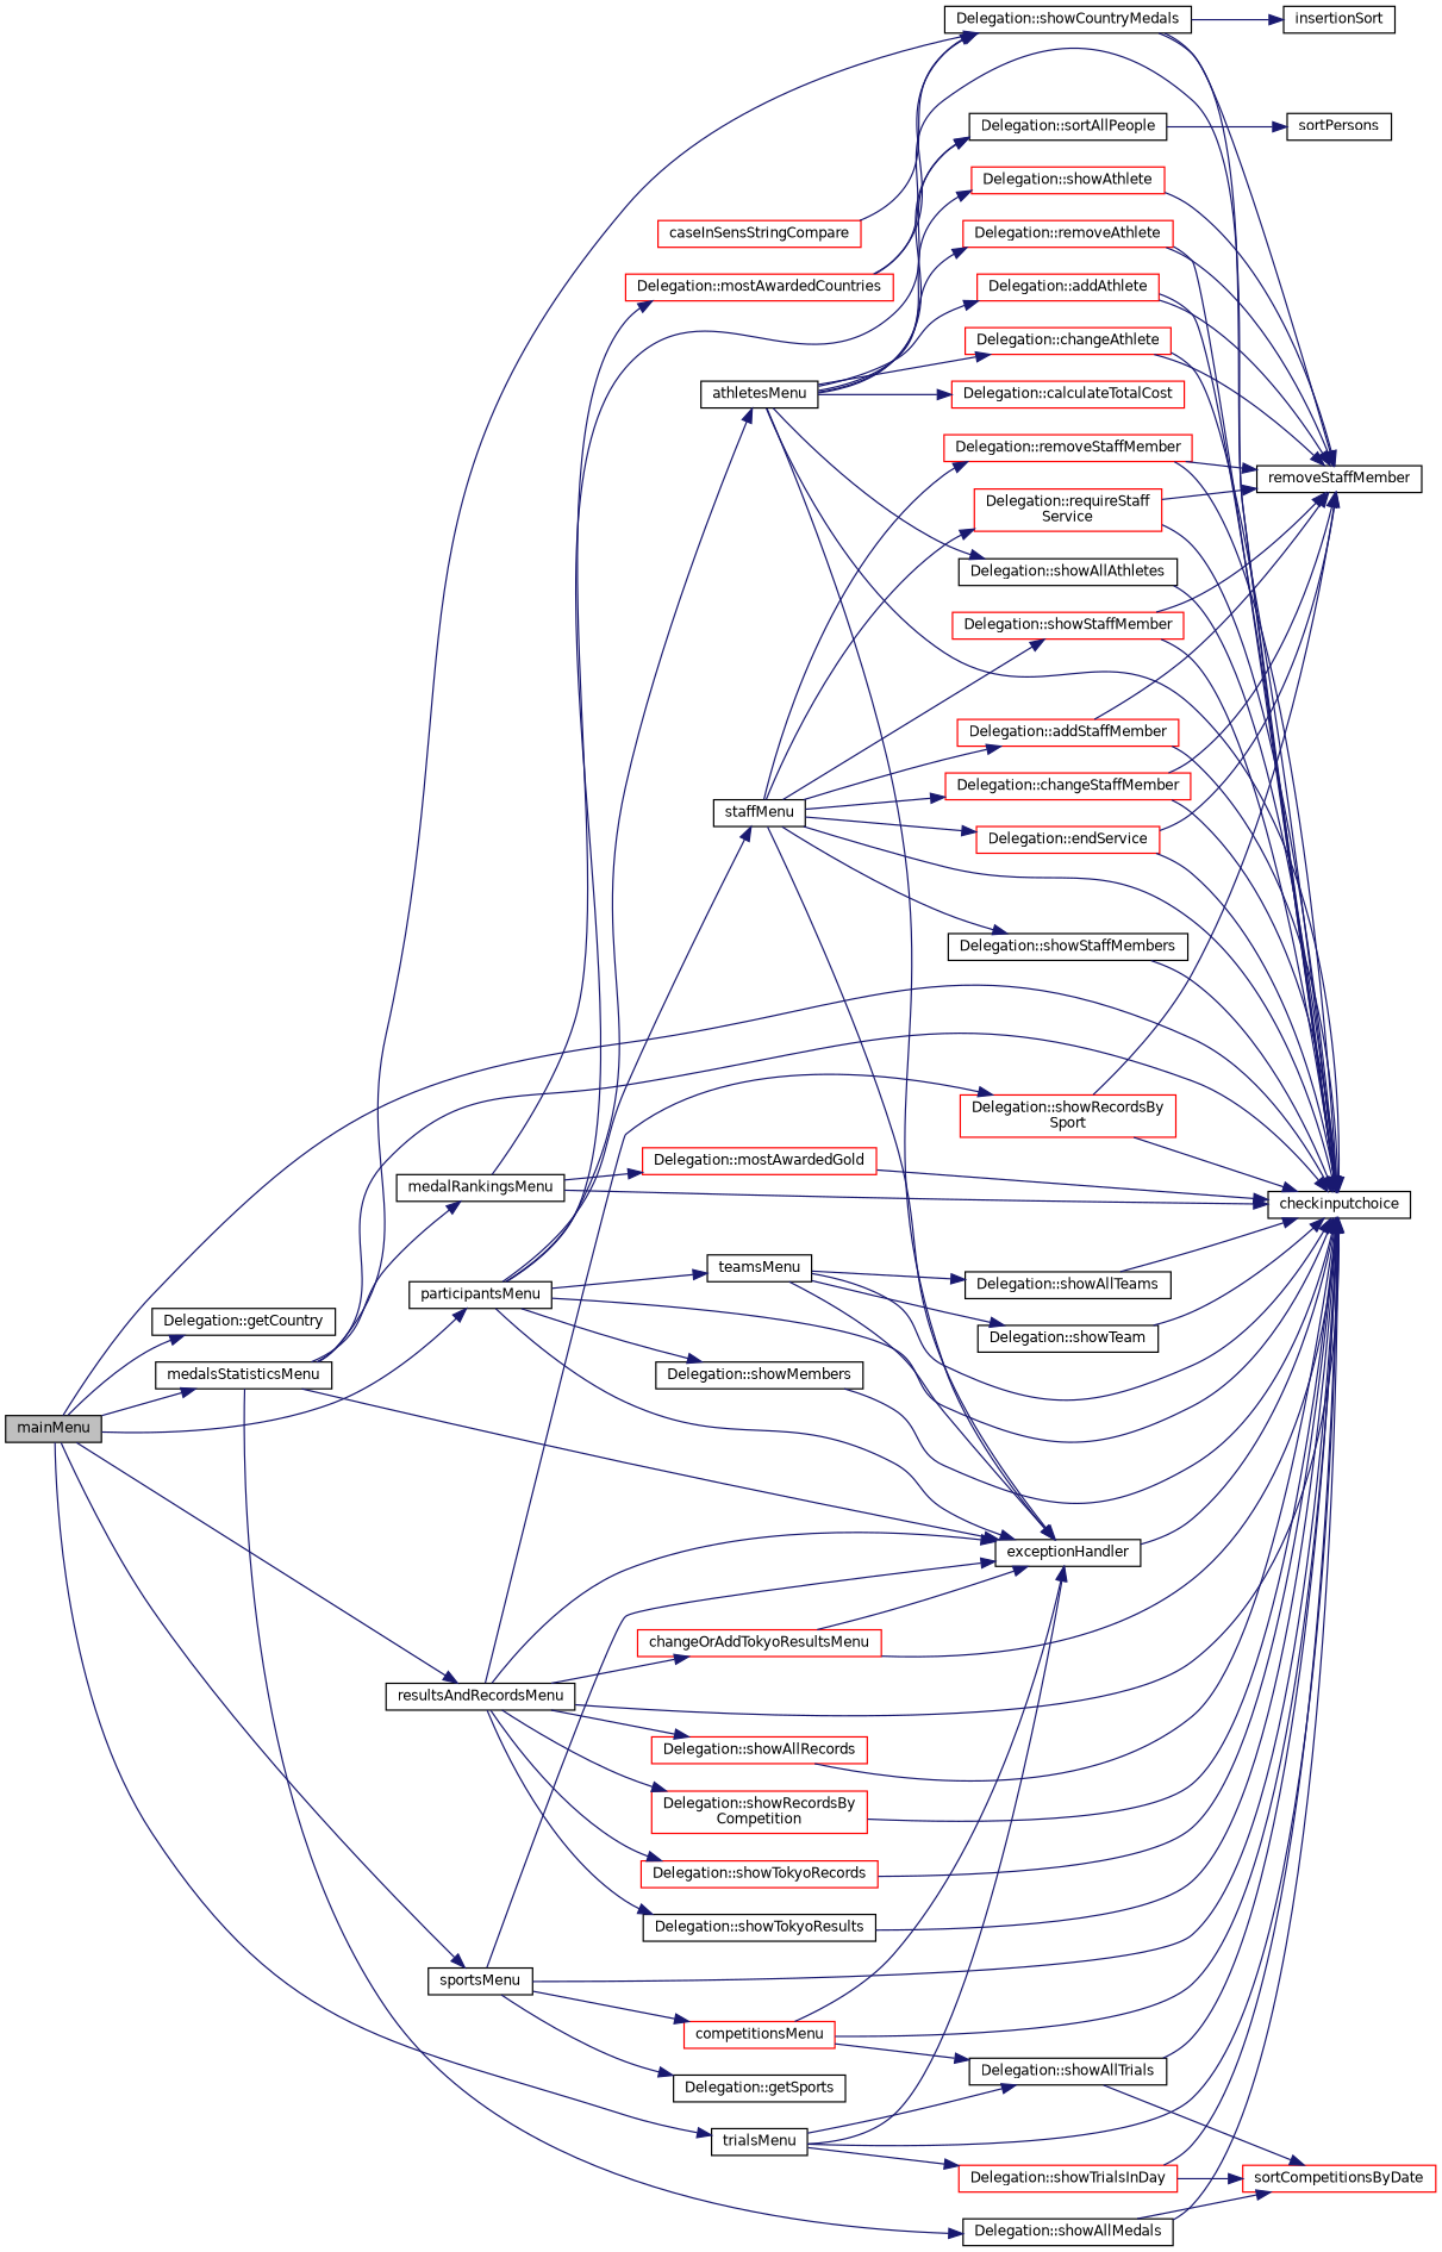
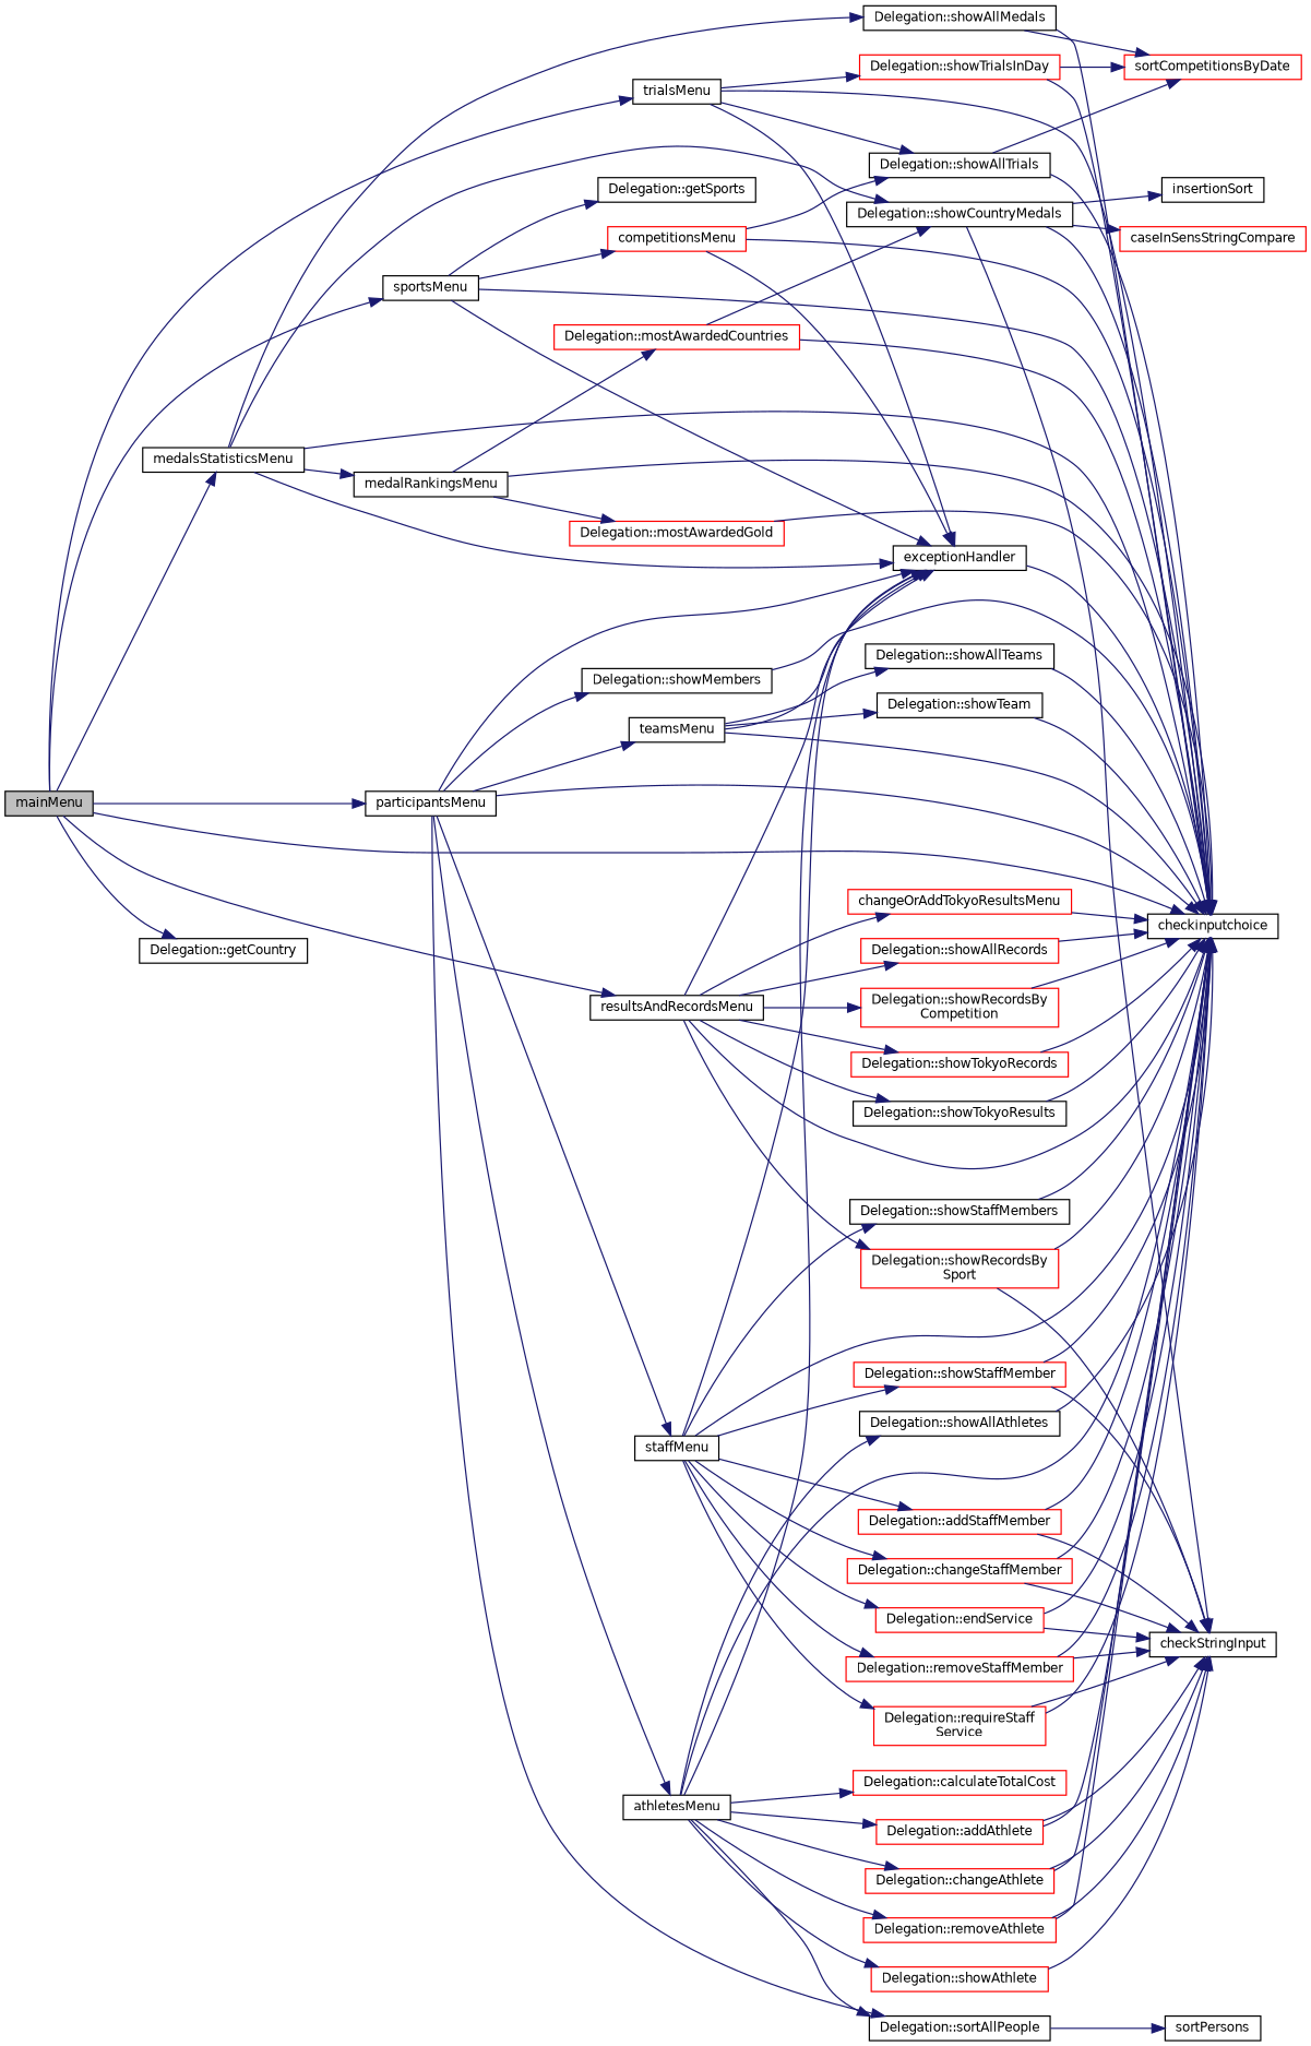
  digraph {
    rankdir=LR
    node [color=black fillcolor=white fontname=Helvetica fontsize=10 shape=record style=filled]
    edge [color=midnightblue fontname=Helvetica fontsize=10 labelfontname=Helvetica labelfontsize=10 style=solid]
    n1 [fillcolor=grey75 fontcolor=black height=0.2 label=mainMenu width=0.4]
    n2 [height=0.2 label=checkinputchoice width=0.4]
    n3 [height=0.2 label="Delegation::getCountry" width=0.4]
    n4 [height=0.2 label=medalsStatisticsMenu width=0.4]
    n5 [height=0.2 label=participantsMenu width=0.4]
    n6 [height=0.2 label=resultsAndRecordsMenu width=0.4]
    n7 [height=0.2 label=sportsMenu width=0.4]
    n8 [height=0.2 label=trialsMenu width=0.4]
    n9 [height=0.2 label=exceptionHandler width=0.4]
    n10 [height=0.2 label=medalRankingsMenu width=0.4]
    n11 [height=0.2 label="Delegation::showCountryMedals" width=0.4]
    n12 [height=0.2 label="Delegation::showAllMedals" width=0.4]
    n13 [height=0.2 label=athletesMenu width=0.4]
    n14 [height=0.2 label="Delegation::sortAllPeople" width=0.4]
    n15 [height=0.2 label="Delegation::showMembers" width=0.4]
    n16 [height=0.2 label=staffMenu width=0.4]
    n17 [height=0.2 label=teamsMenu width=0.4]
    n18 [color=red height=0.2 label=changeOrAddTokyoResultsMenu width=0.4]
    n19 [color=red height=0.2 label="Delegation::showAllRecords" width=0.4]
    n20 [color=red height=0.2 label="Delegation::showRecordsBy\lCompetition" width=0.4]
    n21 [color=red height=0.2 label="Delegation::showRecordsBy\lSport" width=0.4]
    n22 [color=red height=0.2 label="Delegation::showTokyoRecords" width=0.4]
    n23 [height=0.2 label="Delegation::showTokyoResults" width=0.4]
    n24 [color=red height=0.2 label=competitionsMenu width=0.4]
    n25 [height=0.2 label="Delegation::getSports" width=0.4]
    n26 [height=0.2 label="Delegation::showAllTrials" width=0.4]
    n27 [color=red height=0.2 label="Delegation::showTrialsInDay" width=0.4]
    n28 [color=red height=0.2 label="Delegation::mostAwardedCountries" width=0.4]
    n29 [color=red height=0.2 label="Delegation::mostAwardedGold" width=0.4]
    n30 [color=red height=0.2 label=caseInSensStringCompare width=0.4]
-   n31 [height=0.2 label=removeStaffMember width=0.4]
+   n31 [height=0.2 label=checkStringInput width=0.4]
    n32 [height=0.2 label=insertionSort width=0.4]
    n33 [color=red height=0.2 label=sortCompetitionsByDate width=0.4]
    n34 [color=red height=0.2 label="Delegation::addAthlete" width=0.4]
    n35 [color=red height=0.2 label="Delegation::calculateTotalCost" width=0.4]
    n36 [color=red height=0.2 label="Delegation::changeAthlete" width=0.4]
    n37 [color=red height=0.2 label="Delegation::removeAthlete" width=0.4]
    n38 [height=0.2 label="Delegation::showAllAthletes" width=0.4]
    n39 [color=red height=0.2 label="Delegation::showAthlete" width=0.4]
    n40 [height=0.2 label=sortPersons width=0.4]
    n41 [color=red height=0.2 label="Delegation::addStaffMember" width=0.4]
    n42 [color=red height=0.2 label="Delegation::changeStaffMember" width=0.4]
    n43 [color=red height=0.2 label="Delegation::endService" width=0.4]
    n44 [color=red height=0.2 label="Delegation::removeStaffMember" width=0.4]
    n45 [color=red height=0.2 label="Delegation::requireStaff\lService" width=0.4]
    n46 [color=red height=0.2 label="Delegation::showStaffMember" width=0.4]
    n47 [height=0.2 label="Delegation::showStaffMembers" width=0.4]
    n48 [height=0.2 label="Delegation::showAllTeams" width=0.4]
    n49 [height=0.2 label="Delegation::showTeam" width=0.4]
    n1 -> n2
    n1 -> n3
    n1 -> n4
    n1 -> n5
    n1 -> n6
    n1 -> n7
    n1 -> n8
    n4 -> n2
    n4 -> n9
    n4 -> n10
    n4 -> n11
    n4 -> n12
    n5 -> n2
    n5 -> n9
    n5 -> n13
    n5 -> n14
    n5 -> n15
    n5 -> n16
    n5 -> n17
    n6 -> n2
    n6 -> n9
    n6 -> n18
    n6 -> n19
    n6 -> n20
    n6 -> n21
    n6 -> n22
    n6 -> n23
    n7 -> n2
    n7 -> n9
    n7 -> n24
    n7 -> n25
    n8 -> n2
    n8 -> n9
    n8 -> n26
    n8 -> n27
    n9 -> n2
    n10 -> n2
    n10 -> n28
    n10 -> n29
    n11 -> n2
-   n30 -> n11
+   n11 -> n30
    n11 -> n31
    n11 -> n32
    n12 -> n2
    n12 -> n33
    n13 -> n2
    n13 -> n9
    n13 -> n14
    n13 -> n34
    n13 -> n35
    n13 -> n36
    n13 -> n37
    n13 -> n38
    n13 -> n39
    n14 -> n40
    n15 -> n2
    n16 -> n2
    n16 -> n9
    n16 -> n41
    n16 -> n42
    n16 -> n43
    n16 -> n44
    n16 -> n45
    n16 -> n46
    n16 -> n47
    n17 -> n2
    n17 -> n9
    n17 -> n48
    n17 -> n49
    n18 -> n2
-   n18 -> n9
    n19 -> n2
    n20 -> n2
    n21 -> n2
    n21 -> n31
    n22 -> n2
    n23 -> n2
    n24 -> n2
    n24 -> n9
    n24 -> n26
    n26 -> n2
    n26 -> n33
    n27 -> n2
    n27 -> n33
    n28 -> n2
    n28 -> n11
    n29 -> n2
    n34 -> n2
    n34 -> n31
    n36 -> n2
    n36 -> n31
    n37 -> n2
    n37 -> n31
    n38 -> n2
    n39 -> n31
    n41 -> n2
    n41 -> n31
    n42 -> n2
    n42 -> n31
    n43 -> n2
    n43 -> n31
    n44 -> n2
    n44 -> n31
    n45 -> n2
    n45 -> n31
    n46 -> n2
    n46 -> n31
    n47 -> n2
    n48 -> n2
    n49 -> n2
  }
